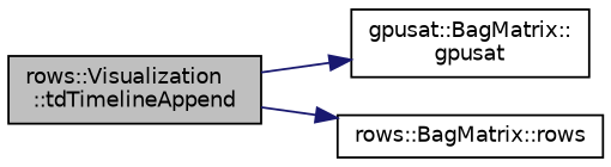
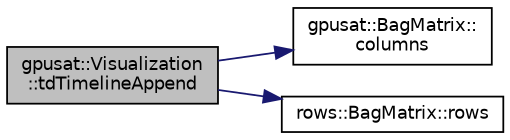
  digraph {
    rankdir=LR
    node [color=black fillcolor=white fontname=Helvetica fontsize=10 shape=record style=filled]
    edge [color=midnightblue fontname=Helvetica fontsize=10 labelfontname=Helvetica labelfontsize=10 style=solid]
-   n1 [fillcolor=grey75 fontcolor=black height=0.2 label="rows::Visualization\l::tdTimelineAppend" width=0.4]
-   n2 [height=0.2 label="gpusat::BagMatrix::\lgpusat" width=0.4]
+   n1 [fillcolor=grey75 fontcolor=black height=0.2 label="gpusat::Visualization\l::tdTimelineAppend" width=0.4]
+   n2 [height=0.2 label="gpusat::BagMatrix::\lcolumns" width=0.4]
    n3 [height=0.2 label="rows::BagMatrix::rows" width=0.4]
    n1 -> n2
    n1 -> n3
  }
